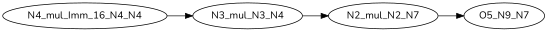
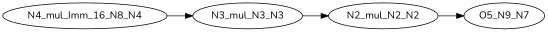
  digraph {
    fontname=Nunito
    rankdir=LR
    node [color=black fontname=Nunito ntype=operation]
    edge [fontname=Nunito]
-   n1 [label=N2_mul_N2_N7]
+   n1 [label=N2_mul_N2_N2]
    n2 [label=O5_N9_N7 ntype=outvar]
-   n3 [label=N3_mul_N3_N4]
-   n4 [label=N4_mul_Imm_16_N4_N4]
+   n3 [label=N3_mul_N3_N3]
+   n4 [label=N4_mul_Imm_16_N8_N4]
    n1 -> n2
    n3 -> n1
    n4 -> n3
  }
